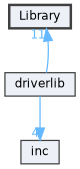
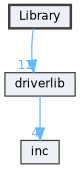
  digraph {
    compound=true
    node [color=grey25 fillcolor="#edf0f7" fontname=Helvetica fontsize=10 shape=box style=filled]
    edge [color=steelblue1 fontcolor=steelblue1 fontname=Helvetica fontsize=10 labeldistance=1.5 labelfontname=Helvetica labelfontsize=10]
    n1 [height=0.2 label=Library style="filled,bold" width=0.4]
    n2 [height=0.2 label=driverlib width=0.4]
    n3 [height=0.2 label=inc width=0.4]
-   n2 -> n1 [headlabel=11]
+   n1 -> n2 [headlabel=11]
    n2 -> n3 [headlabel=4]
  }
